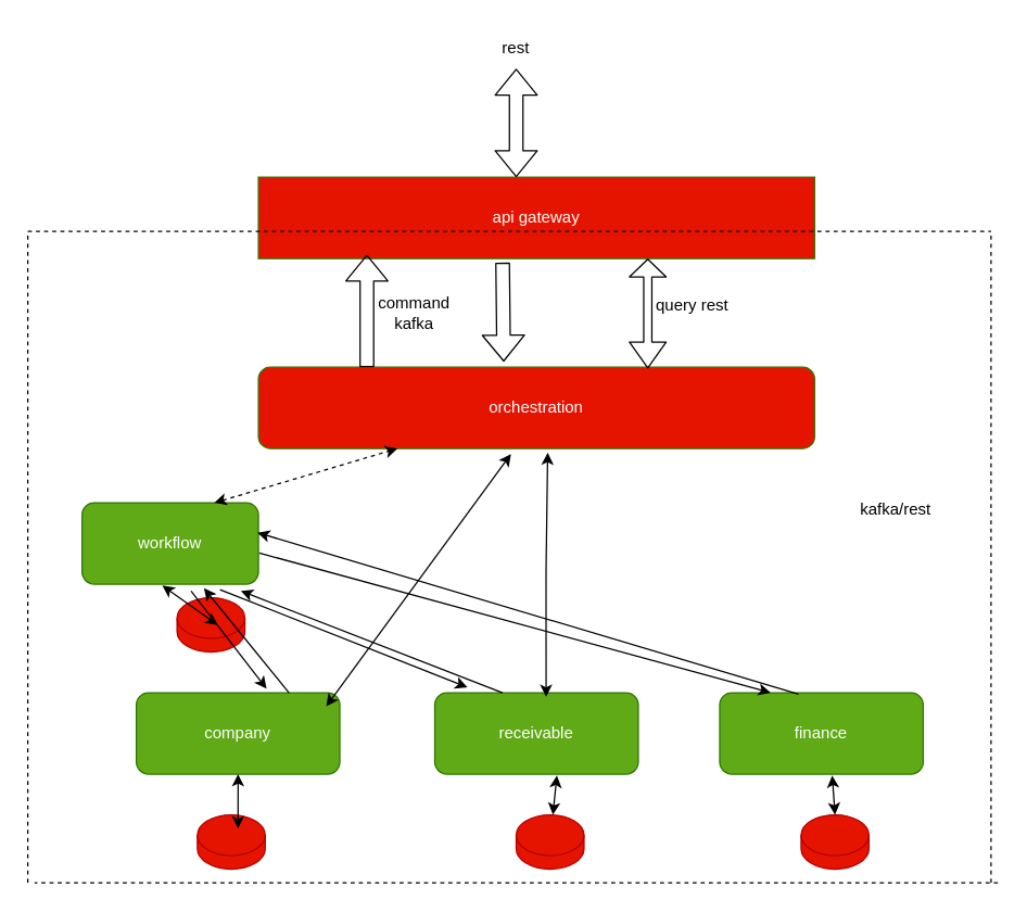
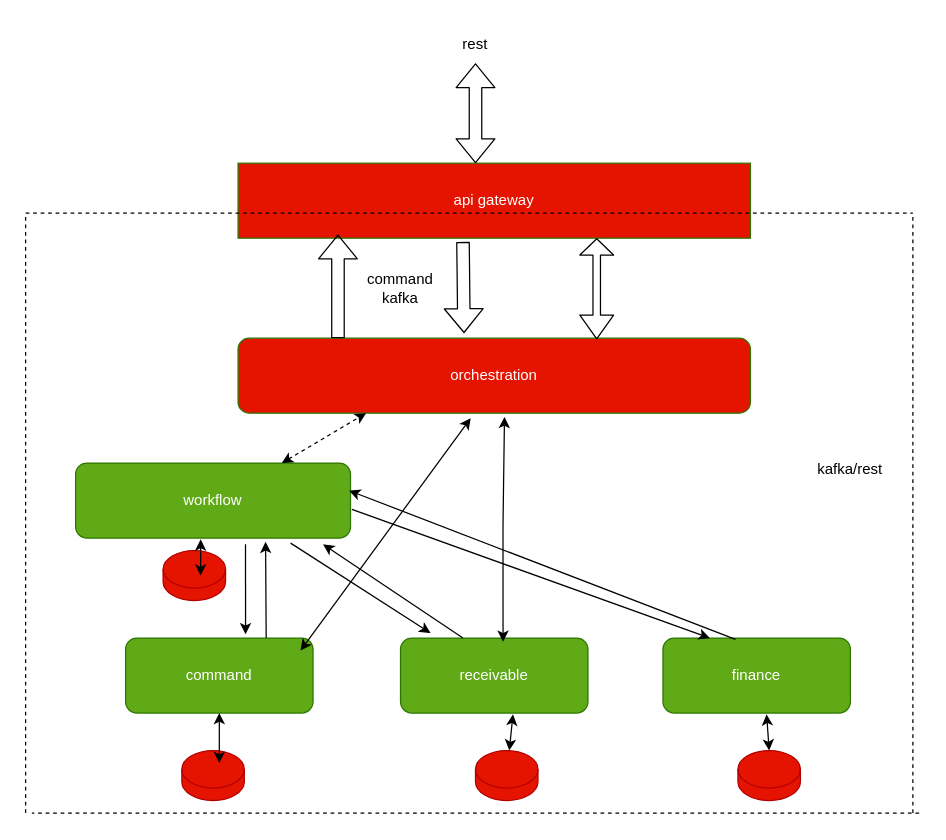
  <mxCell id="0" />
  <mxCell id="1" parent="0" />
  <mxCell id="2" value="api gateway" style="rounded=0;whiteSpace=wrap;html=1;fillColor=#e51400;fontColor=#ffffff;strokeColor=#2D7600;" parent="1" vertex="1"><mxGeometry x="190" y="130" width="410" height="60" as="geometry" /></mxCell>
  <mxCell id="3" value="orchestration" style="rounded=1;whiteSpace=wrap;html=1;fillColor=#e51400;fontColor=#ffffff;strokeColor=#2D7600;" parent="1" vertex="1"><mxGeometry x="190" y="270" width="410" height="60" as="geometry" /></mxCell>
- <mxCell id="4" value="workflow" style="rounded=1;whiteSpace=wrap;html=1;fillColor=#60a917;fontColor=#ffffff;strokeColor=#2D7600;" parent="1" vertex="1"><mxGeometry x="60" y="370" width="130" height="60" as="geometry" /></mxCell>
- <mxCell id="5" value="company" style="rounded=1;whiteSpace=wrap;html=1;fillColor=#60a917;fontColor=#ffffff;strokeColor=#2D7600;" parent="1" vertex="1"><mxGeometry x="100" y="510" width="150" height="60" as="geometry" /></mxCell>
+ <mxCell id="4" value="workflow" style="rounded=1;whiteSpace=wrap;html=1;fillColor=#60a917;fontColor=#ffffff;strokeColor=#2D7600;" parent="1" vertex="1"><mxGeometry x="60" y="370" width="220" height="60" as="geometry" /></mxCell>
+ <mxCell id="5" value="command" style="rounded=1;whiteSpace=wrap;html=1;fillColor=#60a917;fontColor=#ffffff;strokeColor=#2D7600;" parent="1" vertex="1"><mxGeometry x="100" y="510" width="150" height="60" as="geometry" /></mxCell>
  <mxCell id="6" value="receivable" style="rounded=1;whiteSpace=wrap;html=1;fillColor=#60a917;fontColor=#ffffff;strokeColor=#2D7600;" parent="1" vertex="1"><mxGeometry x="320" y="510" width="150" height="60" as="geometry" /></mxCell>
  <mxCell id="7" value="finance" style="rounded=1;whiteSpace=wrap;html=1;fillColor=#60a917;fontColor=#ffffff;strokeColor=#2D7600;" parent="1" vertex="1"><mxGeometry x="530" y="510" width="150" height="60" as="geometry" /></mxCell>
  <mxCell id="8" value="" style="endArrow=none;dashed=1;html=1;" parent="1" edge="1"><mxGeometry width="50" height="50" relative="1" as="geometry"><mxPoint x="730" y="650" as="sourcePoint" /><mxPoint x="730" y="170" as="targetPoint" /></mxGeometry></mxCell>
  <mxCell id="9" value="" style="endArrow=none;dashed=1;html=1;" parent="1" edge="1"><mxGeometry width="50" height="50" relative="1" as="geometry"><mxPoint x="20" y="170" as="sourcePoint" /><mxPoint x="730" y="170" as="targetPoint" /></mxGeometry></mxCell>
  <mxCell id="10" value="" style="endArrow=none;dashed=1;html=1;" parent="1" edge="1"><mxGeometry width="50" height="50" relative="1" as="geometry"><mxPoint x="20" y="650" as="sourcePoint" /><mxPoint x="20" y="170" as="targetPoint" /><Array as="points"><mxPoint x="20" y="360" /></Array></mxGeometry></mxCell>
  <mxCell id="11" value="" style="endArrow=none;dashed=1;html=1;" parent="1" edge="1"><mxGeometry width="50" height="50" relative="1" as="geometry"><mxPoint x="735" y="650" as="sourcePoint" /><mxPoint x="25" y="650" as="targetPoint" /></mxGeometry></mxCell>
  <mxCell id="12" value="" style="shape=flexArrow;endArrow=classic;startArrow=classic;html=1;entryX=0.7;entryY=1;entryDx=0;entryDy=0;entryPerimeter=0;exitX=0.7;exitY=0.017;exitDx=0;exitDy=0;exitPerimeter=0;width=6;endSize=4;" parent="1" source="3" target="2" edge="1"><mxGeometry width="100" height="100" relative="1" as="geometry"><mxPoint x="477" y="230" as="sourcePoint" /><mxPoint x="580" y="310" as="targetPoint" /></mxGeometry></mxCell>
- <mxCell id="13" value="query rest" style="text;html=1;strokeColor=none;fillColor=none;align=center;verticalAlign=middle;whiteSpace=wrap;rounded=0;" parent="1" vertex="1"><mxGeometry x="480" y="210" width="60" height="30" as="geometry" /></mxCell>
  <mxCell id="14" value="" style="shape=flexArrow;endArrow=classic;html=1;exitX=0.439;exitY=1.05;exitDx=0;exitDy=0;exitPerimeter=0;entryX=0.441;entryY=-0.067;entryDx=0;entryDy=0;entryPerimeter=0;" parent="1" source="2" target="3" edge="1"><mxGeometry width="50" height="50" relative="1" as="geometry"><mxPoint x="320" y="260" as="sourcePoint" /><mxPoint x="370" y="210" as="targetPoint" /></mxGeometry></mxCell>
  <mxCell id="15" value="" style="shape=flexArrow;endArrow=classic;html=1;entryX=0.195;entryY=0.95;entryDx=0;entryDy=0;entryPerimeter=0;exitX=0.195;exitY=0;exitDx=0;exitDy=0;exitPerimeter=0;" parent="1" source="3" target="2" edge="1"><mxGeometry width="50" height="50" relative="1" as="geometry"><mxPoint x="270" y="250" as="sourcePoint" /><mxPoint x="320" y="200" as="targetPoint" /><Array as="points" /></mxGeometry></mxCell>
- <mxCell id="16" value="command&lt;br&gt;kafka" style="text;html=1;strokeColor=none;fillColor=none;align=center;verticalAlign=middle;whiteSpace=wrap;rounded=0;" parent="1" vertex="1"><mxGeometry x="265" y="200" width="80" height="60" as="geometry" /></mxCell>
+ <mxCell id="16" value="command&lt;br&gt;kafka" style="text;html=1;strokeColor=none;fillColor=none;align=center;verticalAlign=middle;whiteSpace=wrap;rounded=0;" parent="1" vertex="1"><mxGeometry x="280" y="200" width="80" height="60" as="geometry" /></mxCell>
  <mxCell id="17" value="" style="shape=flexArrow;endArrow=classic;startArrow=classic;html=1;" parent="1" edge="1"><mxGeometry width="100" height="100" relative="1" as="geometry"><mxPoint x="380" y="130" as="sourcePoint" /><mxPoint x="380" y="50" as="targetPoint" /></mxGeometry></mxCell>
  <mxCell id="18" value="rest" style="text;html=1;strokeColor=none;fillColor=none;align=center;verticalAlign=middle;whiteSpace=wrap;rounded=0;" parent="1" vertex="1"><mxGeometry x="350" y="20" width="60" height="30" as="geometry" /></mxCell>
  <mxCell id="19" value="" style="shape=cylinder3;whiteSpace=wrap;html=1;boundedLbl=1;backgroundOutline=1;size=15;fillColor=#e51400;fontColor=#ffffff;strokeColor=#B20000;" parent="1" vertex="1"><mxGeometry x="130" y="440" width="50" height="40" as="geometry" /></mxCell>
  <mxCell id="20" value="" style="shape=cylinder3;whiteSpace=wrap;html=1;boundedLbl=1;backgroundOutline=1;size=15;fillColor=#e51400;fontColor=#ffffff;strokeColor=#B20000;" parent="1" vertex="1"><mxGeometry x="590" y="600" width="50" height="40" as="geometry" /></mxCell>
  <mxCell id="21" value="" style="shape=cylinder3;whiteSpace=wrap;html=1;boundedLbl=1;backgroundOutline=1;size=15;fillColor=#e51400;fontColor=#ffffff;strokeColor=#B20000;" parent="1" vertex="1"><mxGeometry x="380" y="600" width="50" height="40" as="geometry" /></mxCell>
  <mxCell id="22" value="" style="shape=cylinder3;whiteSpace=wrap;html=1;boundedLbl=1;backgroundOutline=1;size=15;fillColor=#e51400;fontColor=#ffffff;strokeColor=#B20000;" parent="1" vertex="1"><mxGeometry x="145" y="600" width="50" height="40" as="geometry" /></mxCell>
  <mxCell id="23" value="" style="endArrow=classic;startArrow=classic;html=1;entryX=0.455;entryY=1.017;entryDx=0;entryDy=0;entryPerimeter=0;" parent="1" target="4" edge="1"><mxGeometry width="50" height="50" relative="1" as="geometry"><mxPoint x="160" y="460" as="sourcePoint" /><mxPoint x="170" y="430" as="targetPoint" /></mxGeometry></mxCell>
  <mxCell id="24" value="" style="endArrow=classic;startArrow=classic;html=1;entryX=0.5;entryY=1;entryDx=0;entryDy=0;" parent="1" target="5" edge="1"><mxGeometry width="50" height="50" relative="1" as="geometry"><mxPoint x="175" y="610" as="sourcePoint" /><mxPoint x="220" y="570" as="targetPoint" /></mxGeometry></mxCell>
  <mxCell id="25" value="" style="endArrow=classic;startArrow=classic;html=1;entryX=0.547;entryY=0.05;entryDx=0;entryDy=0;entryPerimeter=0;exitX=0.52;exitY=1.05;exitDx=0;exitDy=0;exitPerimeter=0;" parent="1" source="3" target="6" edge="1"><mxGeometry width="50" height="50" relative="1" as="geometry"><mxPoint x="500" y="280" as="sourcePoint" /><mxPoint x="490" y="360" as="targetPoint" /><Array as="points"><mxPoint x="402" y="420" /></Array></mxGeometry></mxCell>
  <mxCell id="26" value="" style="endArrow=classic;startArrow=classic;html=1;entryX=0.454;entryY=1.067;entryDx=0;entryDy=0;entryPerimeter=0;" parent="1" target="3" edge="1"><mxGeometry width="50" height="50" relative="1" as="geometry"><mxPoint x="240" y="520" as="sourcePoint" /><mxPoint x="290" y="470" as="targetPoint" /></mxGeometry></mxCell>
  <mxCell id="27" value="" style="endArrow=classic;html=1;exitX=0.618;exitY=1.083;exitDx=0;exitDy=0;exitPerimeter=0;entryX=0.64;entryY=-0.05;entryDx=0;entryDy=0;entryPerimeter=0;" parent="1" source="4" target="5" edge="1"><mxGeometry width="50" height="50" relative="1" as="geometry"><mxPoint x="500" y="580" as="sourcePoint" /><mxPoint x="550" y="530" as="targetPoint" /></mxGeometry></mxCell>
  <mxCell id="28" value="" style="endArrow=classic;html=1;exitX=0.75;exitY=0;exitDx=0;exitDy=0;entryX=0.691;entryY=1.05;entryDx=0;entryDy=0;entryPerimeter=0;" parent="1" source="5" target="4" edge="1"><mxGeometry width="50" height="50" relative="1" as="geometry"><mxPoint x="500" y="580" as="sourcePoint" /><mxPoint x="550" y="530" as="targetPoint" /></mxGeometry></mxCell>
  <mxCell id="29" value="" style="endArrow=classic;html=1;exitX=0.782;exitY=1.067;exitDx=0;exitDy=0;exitPerimeter=0;entryX=0.16;entryY=-0.067;entryDx=0;entryDy=0;entryPerimeter=0;" parent="1" source="4" target="6" edge="1"><mxGeometry width="50" height="50" relative="1" as="geometry"><mxPoint x="500" y="580" as="sourcePoint" /><mxPoint x="550" y="530" as="targetPoint" /></mxGeometry></mxCell>
  <mxCell id="30" value="" style="endArrow=classic;html=1;exitX=0.333;exitY=0;exitDx=0;exitDy=0;exitPerimeter=0;entryX=0.9;entryY=1.083;entryDx=0;entryDy=0;entryPerimeter=0;" parent="1" source="6" target="4" edge="1"><mxGeometry width="50" height="50" relative="1" as="geometry"><mxPoint x="500" y="580" as="sourcePoint" /><mxPoint x="550" y="530" as="targetPoint" /></mxGeometry></mxCell>
  <mxCell id="31" value="" style="endArrow=classic;html=1;exitX=1.005;exitY=0.617;exitDx=0;exitDy=0;exitPerimeter=0;entryX=0.25;entryY=0;entryDx=0;entryDy=0;" parent="1" source="4" target="7" edge="1"><mxGeometry width="50" height="50" relative="1" as="geometry"><mxPoint x="500" y="580" as="sourcePoint" /><mxPoint x="550" y="530" as="targetPoint" /></mxGeometry></mxCell>
  <mxCell id="32" value="" style="endArrow=classic;html=1;exitX=0.387;exitY=0.017;exitDx=0;exitDy=0;exitPerimeter=0;entryX=0.995;entryY=0.367;entryDx=0;entryDy=0;entryPerimeter=0;" parent="1" source="7" target="4" edge="1"><mxGeometry width="50" height="50" relative="1" as="geometry"><mxPoint x="500" y="580" as="sourcePoint" /><mxPoint x="550" y="530" as="targetPoint" /></mxGeometry></mxCell>
  <mxCell id="33" value="" style="endArrow=classic;startArrow=classic;html=1;entryX=0.25;entryY=1;entryDx=0;entryDy=0;exitX=0.75;exitY=0;exitDx=0;exitDy=0;dashed=1;" parent="1" source="4" target="3" edge="1"><mxGeometry width="50" height="50" relative="1" as="geometry"><mxPoint x="500" y="580" as="sourcePoint" /><mxPoint x="550" y="530" as="targetPoint" /></mxGeometry></mxCell>
  <mxCell id="34" value="" style="endArrow=classic;startArrow=classic;html=1;entryX=0.6;entryY=1.017;entryDx=0;entryDy=0;entryPerimeter=0;" parent="1" source="21" target="6" edge="1"><mxGeometry width="50" height="50" relative="1" as="geometry"><mxPoint x="500" y="580" as="sourcePoint" /><mxPoint x="550" y="530" as="targetPoint" /></mxGeometry></mxCell>
  <mxCell id="35" value="" style="endArrow=classic;startArrow=classic;html=1;exitX=0.5;exitY=0;exitDx=0;exitDy=0;exitPerimeter=0;entryX=0.553;entryY=1.017;entryDx=0;entryDy=0;entryPerimeter=0;" parent="1" source="20" target="7" edge="1"><mxGeometry width="50" height="50" relative="1" as="geometry"><mxPoint x="500" y="580" as="sourcePoint" /><mxPoint x="550" y="530" as="targetPoint" /></mxGeometry></mxCell>
- <mxCell id="36" value="kafka/rest" style="text;html=1;strokeColor=none;fillColor=none;align=center;verticalAlign=middle;whiteSpace=wrap;rounded=0;" parent="1" vertex="1"><mxGeometry x="630" y="360" width="60" height="30" as="geometry" /></mxCell>
+ <mxCell id="36" value="kafka/rest" style="text;html=1;strokeColor=none;fillColor=none;align=center;verticalAlign=middle;whiteSpace=wrap;rounded=0;" parent="1" vertex="1"><mxGeometry x="650" y="360" width="60" height="30" as="geometry" /></mxCell>
